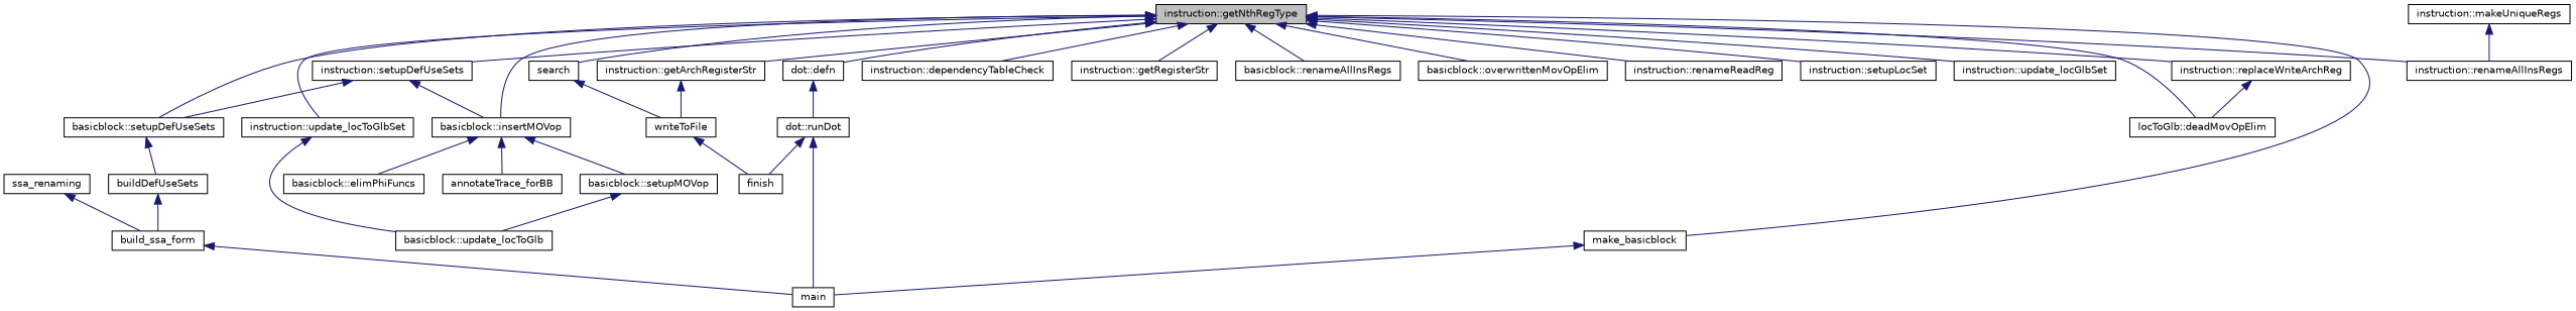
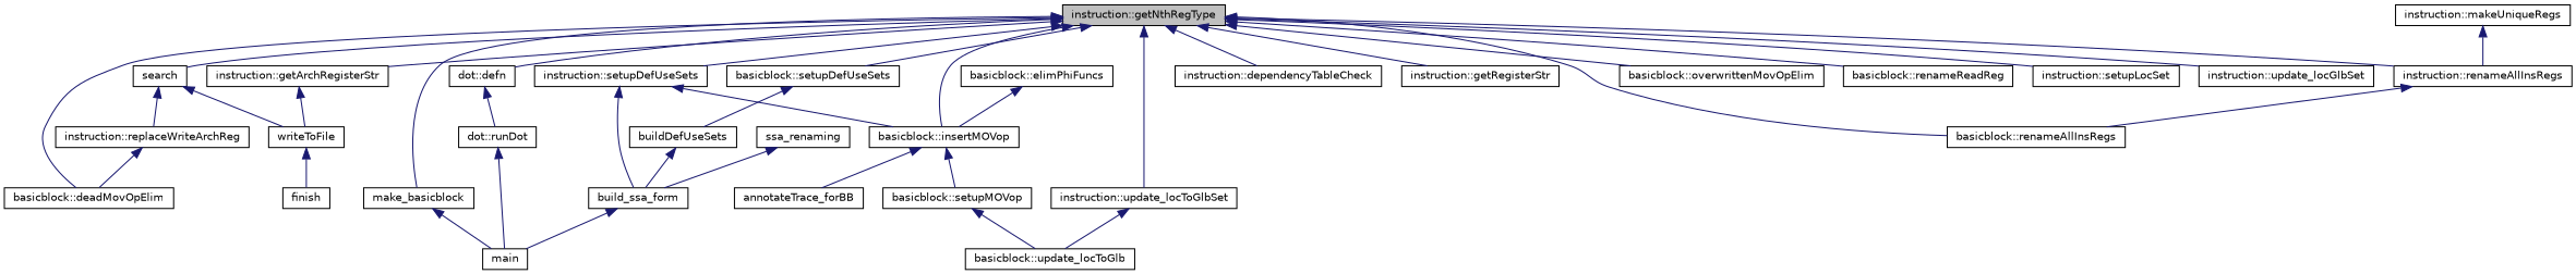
  digraph {
    fontname="DejaVu Sans"
    rankdir=TB
    node [color=black fillcolor=white fontname="DejaVu Sans" fontsize=10 shape=record style=filled]
    edge [color=midnightblue dir=back fontname="DejaVu Sans" fontsize=10 labelfontname=Helvetica labelfontsize=10 style=solid]
    n1 [fillcolor=grey75 fontcolor=black height=0.2 label="instruction::getNthRegType" width=0.4]
-   n2 [height=0.2 label="locToGlb::deadMovOpElim" width=0.4]
+   n2 [height=0.2 label="basicblock::deadMovOpElim" width=0.4]
    n3 [height=0.2 label="dot::defn" width=0.4]
    n4 [height=0.2 label="instruction::dependencyTableCheck" width=0.4]
    n5 [height=0.2 label="instruction::getArchRegisterStr" width=0.4]
    n6 [height=0.2 label="instruction::getRegisterStr" width=0.4]
    n7 [height=0.2 label="basicblock::insertMOVop" width=0.4]
    n8 [height=0.2 label=make_basicblock width=0.4]
    n9 [height=0.2 label="instruction::renameAllInsRegs" width=0.4]
    n10 [height=0.2 label="basicblock::renameAllInsRegs" width=0.4]
    n11 [height=0.2 label="basicblock::overwrittenMovOpElim" width=0.4]
-   n12 [height=0.2 label="instruction::renameReadReg" width=0.4]
+   n12 [height=0.2 label="basicblock::renameReadReg" width=0.4]
    n13 [height=0.2 label="instruction::replaceWriteArchReg" width=0.4]
    n14 [height=0.2 label=search width=0.4]
    n15 [height=0.2 label="instruction::setupDefUseSets" width=0.4]
    n16 [height=0.2 label="basicblock::setupDefUseSets" width=0.4]
    n17 [height=0.2 label="instruction::setupLocSet" width=0.4]
    n18 [height=0.2 label="instruction::update_locGlbSet" width=0.4]
    n19 [height=0.2 label="instruction::update_locToGlbSet" width=0.4]
    n20 [height=0.2 label=annotateTrace_forBB width=0.4]
    n21 [height=0.2 label="dot::runDot" width=0.4]
    n22 [height=0.2 label=writeToFile width=0.4]
    n23 [height=0.2 label="basicblock::elimPhiFuncs" width=0.4]
    n24 [height=0.2 label="basicblock::setupMOVop" width=0.4]
    n25 [height=0.2 label=main width=0.4]
    n26 [height=0.2 label="instruction::makeUniqueRegs" width=0.4]
    n27 [height=0.2 label=buildDefUseSets width=0.4]
    n28 [height=0.2 label="basicblock::update_locToGlb" width=0.4]
    n29 [height=0.2 label=finish width=0.4]
    n30 [height=0.2 label=ssa_renaming width=0.4]
    n31 [height=0.2 label=build_ssa_form width=0.4]
    n1 -> n2
    n1 -> n3
    n1 -> n4
    n1 -> n5
    n1 -> n6
    n1 -> n7
    n1 -> n8
    n1 -> n9
    n1 -> n10
    n1 -> n11
    n1 -> n12
-   n1 -> n13
+   n14 -> n13
    n1 -> n14
    n1 -> n15
    n1 -> n16
    n1 -> n17
    n1 -> n18
    n1 -> n19
    n3 -> n21
    n5 -> n22
    n7 -> n20
-   n7 -> n23
+   n23 -> n7
    n7 -> n24
    n8 -> n25
+   n9 -> n10
    n13 -> n2
    n14 -> n22
    n15 -> n7
-   n15 -> n16
+   n15 -> n31
    n16 -> n27
    n19 -> n28
    n21 -> n25
-   n21 -> n29
    n22 -> n29
    n24 -> n28
    n26 -> n9
    n27 -> n31
    n30 -> n31
    n31 -> n25
  }
